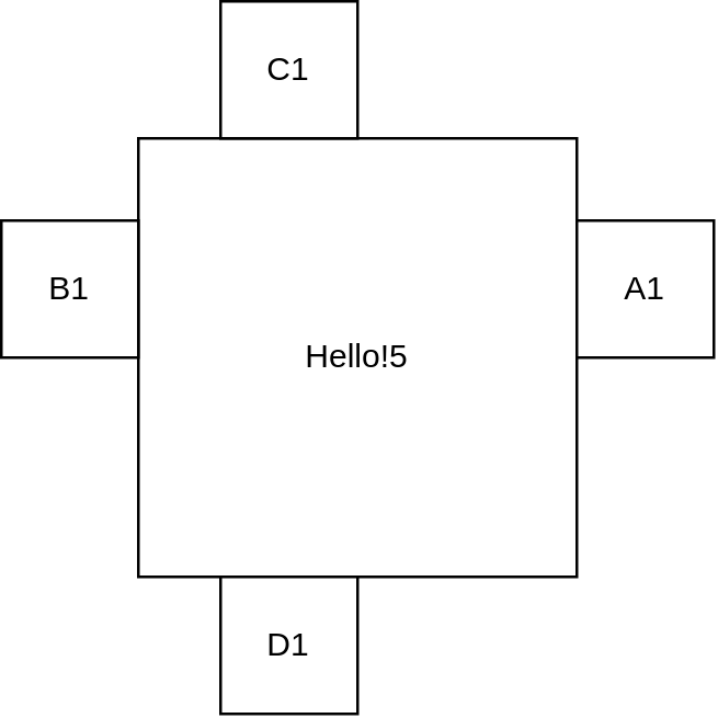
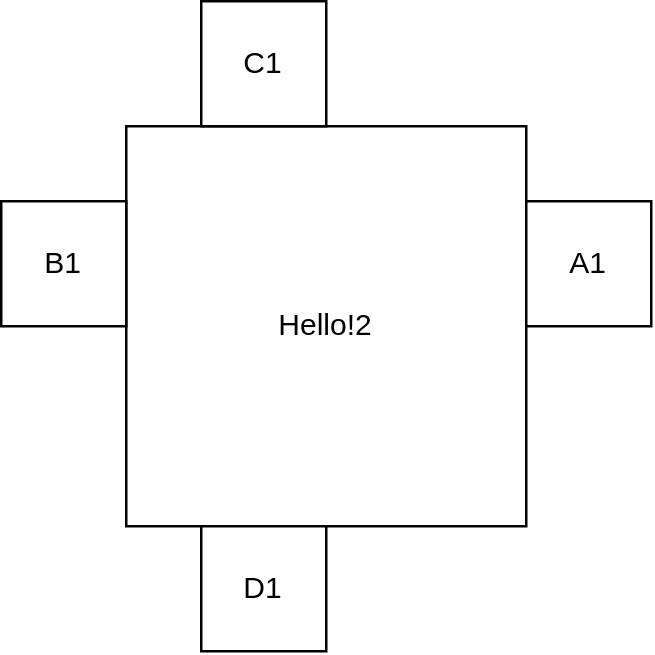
  <mxCell id="0" />
  <mxCell id="1" parent="0" />
- <mxCell id="2" value="Hello!5" style="shape=rectangle;whiteSpace=wrap;html=1;aspect=fixed;" parent="1" vertex="1"><mxGeometry x="20" y="20" width="160" height="160" as="geometry" /></mxCell>
+ <mxCell id="2" value="Hello!2" style="shape=rectangle;whiteSpace=wrap;html=1;aspect=fixed;" parent="1" vertex="1"><mxGeometry x="20" y="20" width="160" height="160" as="geometry" /></mxCell>
  <mxCell id="3" value="A1" style="shape=rectangle;whiteSpace=wrap;html=1;" parent="2" vertex="1"><mxGeometry x="1" width="50" height="50" relative="1" as="geometry"><mxPoint y="30" as="offset" /></mxGeometry></mxCell>
  <mxCell id="4" value="B1" style="shape=rectangle;whiteSpace=wrap;html=1;" parent="2" vertex="1"><mxGeometry width="50" height="50" relative="1" as="geometry"><mxPoint x="-50" y="30" as="offset" /></mxGeometry></mxCell>
  <mxCell id="5" value="C1" style="shape=rectangle;whiteSpace=wrap;html=1;" parent="2" vertex="1"><mxGeometry width="50" height="50" relative="1" as="geometry"><mxPoint x="30" y="-50" as="offset" /></mxGeometry></mxCell>
  <mxCell id="6" value="D1" style="shape=rectangle;whiteSpace=wrap;html=1;" parent="2" vertex="1"><mxGeometry y="1" width="50" height="50" relative="1" as="geometry"><mxPoint x="30" as="offset" /></mxGeometry></mxCell>
